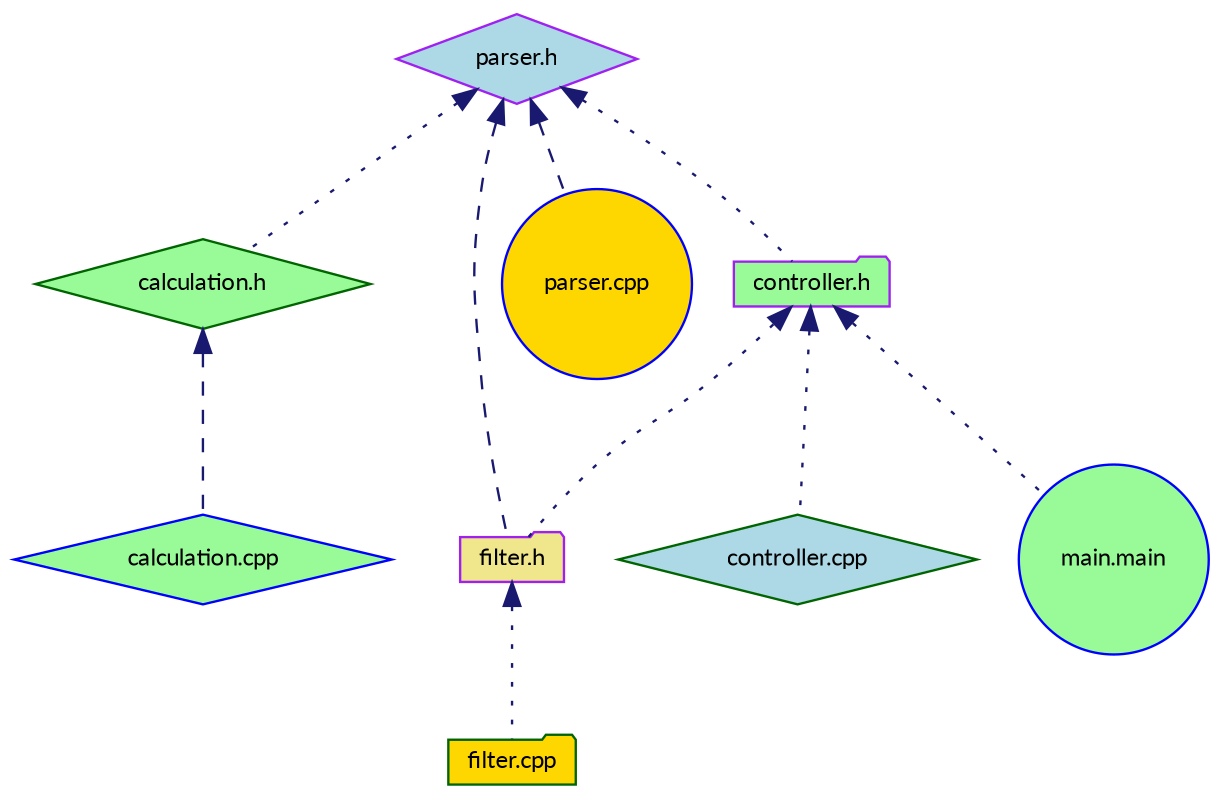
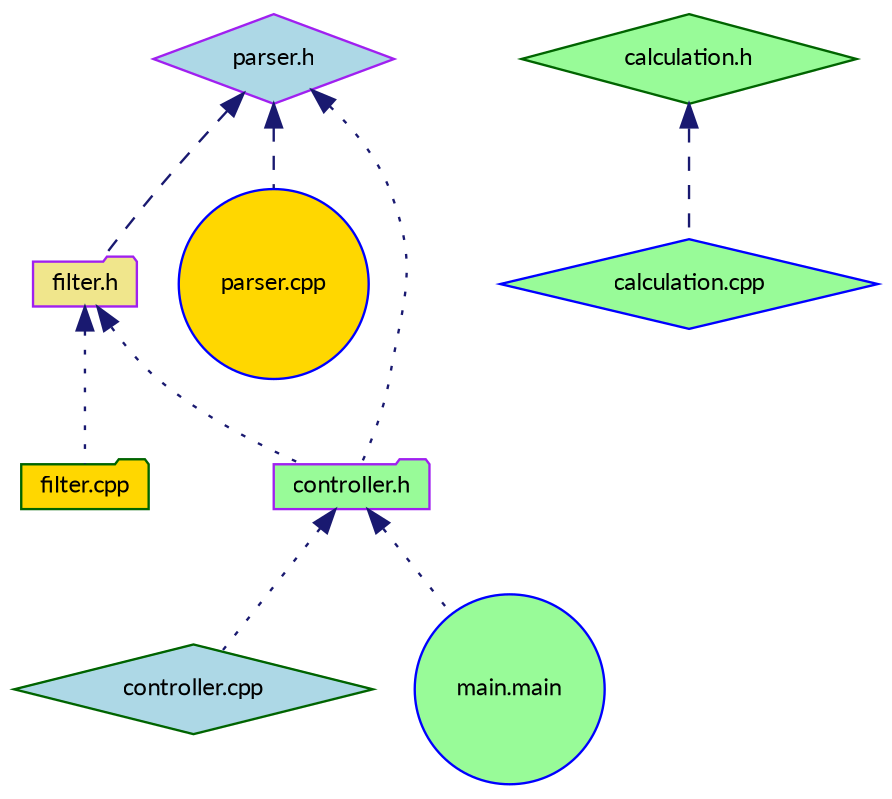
  digraph {
    fontname=Lato
    node [color=purple fillcolor=palegreen fontname=Lato fontsize=10 shape=diamond style=filled]
    edge [color=midnightblue dir=back fontname=Lato fontsize=10 labelfontname=Helvetica labelfontsize=10 style=dotted]
    n1 [fillcolor=lightblue fontcolor=black height=0.2 label="parser.h" width=0.4]
    n2 [color=darkgreen height=0.2 label="calculation.h" width=0.4]
    n3 [fillcolor=khaki height=0.2 label="filter.h" shape=folder width=0.4]
    n4 [color=blue fillcolor=gold height=0.2 label="parser.cpp" shape=circle width=0.4]
    n5 [height=0.2 label="controller.h" shape=folder width=0.4]
    n6 [color=blue height=0.2 label="calculation.cpp" width=0.4]
    n7 [color=darkgreen fillcolor=gold height=0.2 label="filter.cpp" shape=folder width=0.4]
    n8 [color=darkgreen fillcolor=lightblue height=0.2 label="controller.cpp" width=0.4]
    n9 [color=blue height=0.2 label="main.main" shape=circle width=0.4]
-   n1 -> n2
    n1 -> n3 [style=dashed]
    n1 -> n4 [style=dashed]
    n1 -> n5
    n2 -> n6 [style=dashed]
-   n5 -> n3
+   n3 -> n5
    n3 -> n7
    n5 -> n8
    n5 -> n9
  }
